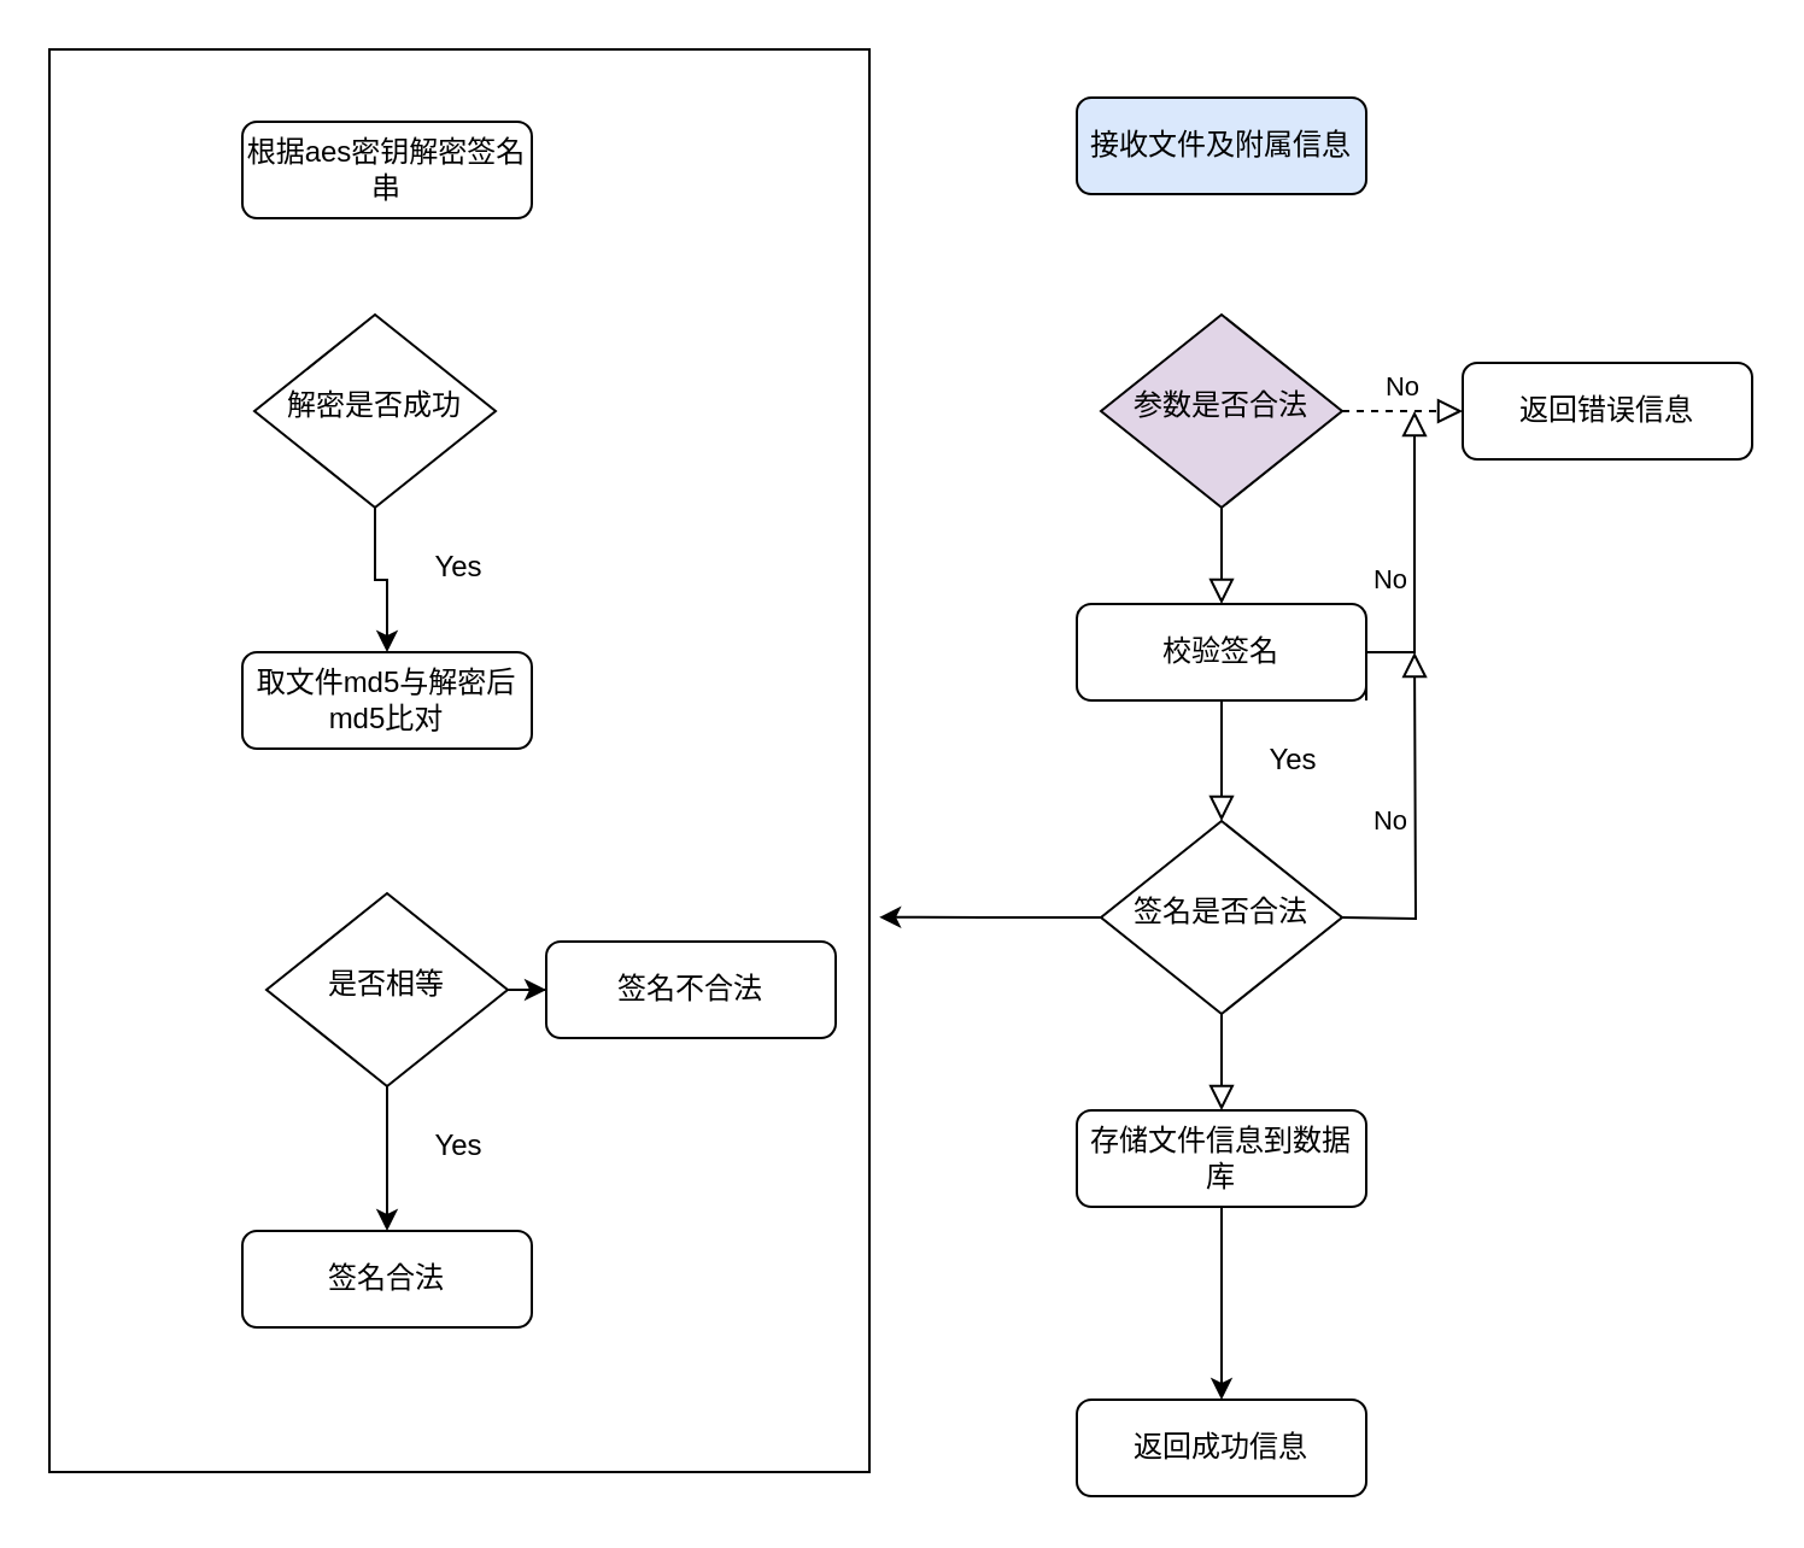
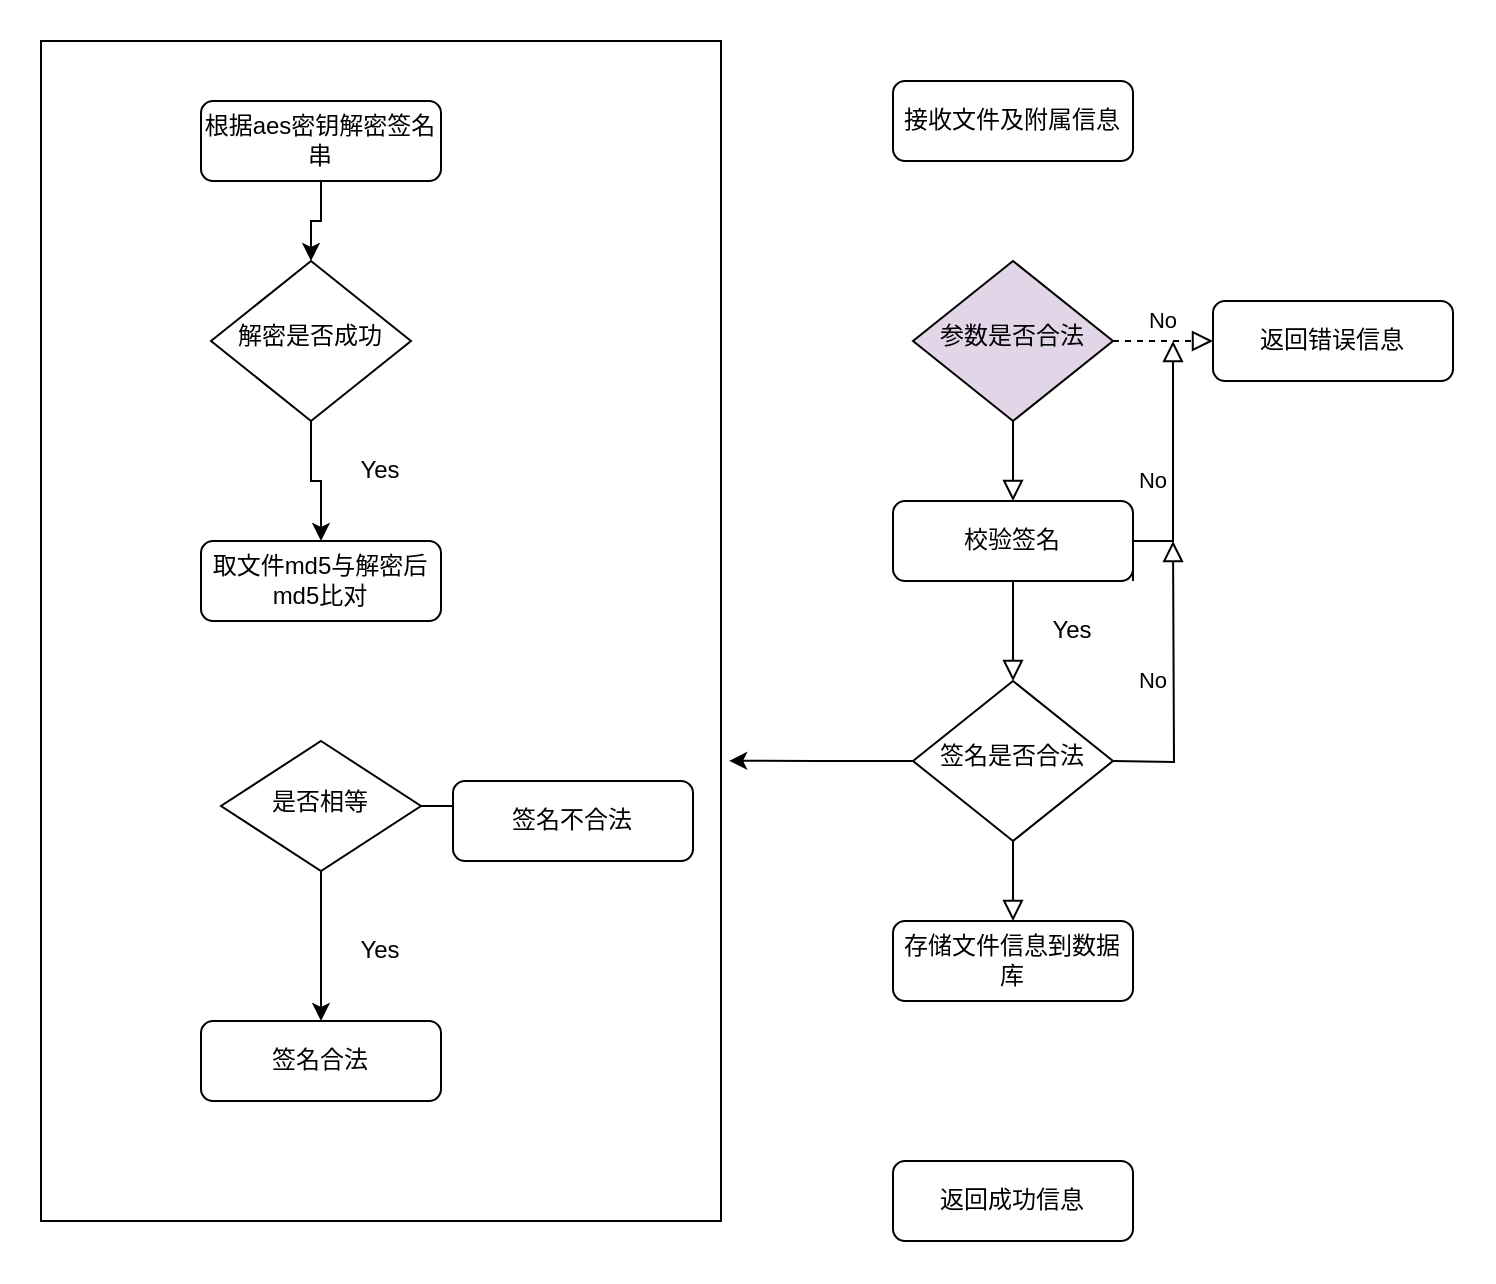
  <mxCell id="0" />
  <mxCell id="1" parent="0" />
  <mxCell id="2" value="" style="whiteSpace=wrap;html=1;" vertex="1" parent="1"><mxGeometry x="20" y="20" width="340" height="590" as="geometry" /></mxCell>
- <mxCell id="3" value="接收文件及附属信息" style="rounded=1;whiteSpace=wrap;html=1;fontSize=12;glass=0;strokeWidth=1;shadow=0;fillColor=#dae8fc;" parent="1" vertex="1"><mxGeometry x="446" y="40" width="120" height="40" as="geometry" /></mxCell>
+ <mxCell id="3" value="接收文件及附属信息" style="rounded=1;whiteSpace=wrap;html=1;fontSize=12;glass=0;strokeWidth=1;shadow=0;" parent="1" vertex="1"><mxGeometry x="446" y="40" width="120" height="40" as="geometry" /></mxCell>
  <mxCell id="4" value="Yes" style="rounded=0;html=1;jettySize=auto;orthogonalLoop=1;fontSize=11;endArrow=block;endFill=0;endSize=8;strokeWidth=1;shadow=0;labelBackgroundColor=none;edgeStyle=orthogonalEdgeStyle;" parent="1" source="6" edge="1"><mxGeometry y="30" relative="1" as="geometry"><mxPoint as="offset" /><mxPoint x="506" y="250" as="targetPoint" /></mxGeometry></mxCell>
  <mxCell id="5" value="No" style="edgeStyle=orthogonalEdgeStyle;rounded=0;html=1;jettySize=auto;orthogonalLoop=1;fontSize=11;endArrow=block;endFill=0;endSize=8;strokeWidth=1;shadow=0;labelBackgroundColor=none;dashed=1;" parent="1" source="6" target="7" edge="1"><mxGeometry y="10" relative="1" as="geometry"><mxPoint as="offset" /></mxGeometry></mxCell>
  <mxCell id="6" value="参数是否合法" style="rhombus;whiteSpace=wrap;html=1;shadow=0;fontFamily=Helvetica;fontSize=12;align=center;strokeWidth=1;spacing=6;spacingTop=-4;fillColor=#e1d5e7;" parent="1" vertex="1"><mxGeometry x="456" y="130" width="100" height="80" as="geometry" /></mxCell>
  <mxCell id="7" value="返回错误信息" style="rounded=1;whiteSpace=wrap;html=1;fontSize=12;glass=0;strokeWidth=1;shadow=0;" parent="1" vertex="1"><mxGeometry x="606" y="150" width="120" height="40" as="geometry" /></mxCell>
  <mxCell id="8" value="No" style="edgeStyle=orthogonalEdgeStyle;rounded=0;html=1;jettySize=auto;orthogonalLoop=1;fontSize=11;endArrow=block;endFill=0;endSize=8;strokeWidth=1;shadow=0;labelBackgroundColor=none;" parent="1" edge="1"><mxGeometry y="10" relative="1" as="geometry"><mxPoint as="offset" /><mxPoint x="566" y="290" as="sourcePoint" /><mxPoint x="586" y="170" as="targetPoint" /><Array as="points"><mxPoint x="566" y="270" /><mxPoint x="586" y="270" /></Array></mxGeometry></mxCell>
- <mxCell id="9" value="" style="edgeStyle=orthogonalEdgeStyle;rounded=0;orthogonalLoop=1;jettySize=auto;html=1;" edge="1" parent="1" source="10" target="18"><mxGeometry relative="1" as="geometry" /></mxCell>
  <mxCell id="10" value="存储文件信息到数据库" style="rounded=1;whiteSpace=wrap;html=1;fontSize=12;glass=0;strokeWidth=1;shadow=0;" parent="1" vertex="1"><mxGeometry x="446" y="460" width="120" height="40" as="geometry" /></mxCell>
  <mxCell id="11" value="校验签名" style="rounded=1;whiteSpace=wrap;html=1;fontSize=12;glass=0;strokeWidth=1;shadow=0;" vertex="1" parent="1"><mxGeometry x="446" y="250" width="120" height="40" as="geometry" /></mxCell>
  <mxCell id="12" value="" style="rounded=0;html=1;jettySize=auto;orthogonalLoop=1;fontSize=11;endArrow=block;endFill=0;endSize=8;strokeWidth=1;shadow=0;labelBackgroundColor=none;edgeStyle=orthogonalEdgeStyle;" edge="1" parent="1" target="15"><mxGeometry relative="1" as="geometry"><mxPoint x="506" y="290" as="sourcePoint" /><Array as="points"><mxPoint x="506" y="310" /><mxPoint x="506" y="310" /></Array></mxGeometry></mxCell>
  <mxCell id="13" value="Yes" style="rounded=0;html=1;jettySize=auto;orthogonalLoop=1;fontSize=11;endArrow=block;endFill=0;endSize=8;strokeWidth=1;shadow=0;labelBackgroundColor=none;edgeStyle=orthogonalEdgeStyle;" edge="1" parent="1" source="15"><mxGeometry y="30" relative="1" as="geometry"><mxPoint as="offset" /><mxPoint x="506" y="460" as="targetPoint" /></mxGeometry></mxCell>
  <mxCell id="14" value="" style="edgeStyle=orthogonalEdgeStyle;rounded=0;orthogonalLoop=1;jettySize=auto;html=1;entryX=1.012;entryY=0.61;entryDx=0;entryDy=0;entryPerimeter=0;" edge="1" parent="1" source="15" target="2"><mxGeometry relative="1" as="geometry" /></mxCell>
  <mxCell id="15" value="签名是否合法" style="rhombus;whiteSpace=wrap;html=1;shadow=0;fontFamily=Helvetica;fontSize=12;align=center;strokeWidth=1;spacing=6;spacingTop=-4;" vertex="1" parent="1"><mxGeometry x="456" y="340" width="100" height="80" as="geometry" /></mxCell>
  <mxCell id="16" value="No" style="edgeStyle=orthogonalEdgeStyle;rounded=0;html=1;jettySize=auto;orthogonalLoop=1;fontSize=11;endArrow=block;endFill=0;endSize=8;strokeWidth=1;shadow=0;labelBackgroundColor=none;" edge="1" parent="1"><mxGeometry y="10" relative="1" as="geometry"><mxPoint as="offset" /><mxPoint x="556" y="380" as="sourcePoint" /><mxPoint x="586" y="270" as="targetPoint" /></mxGeometry></mxCell>
  <mxCell id="17" value="Yes" style="text;strokeColor=none;align=center;fillColor=none;html=1;verticalAlign=middle;whiteSpace=wrap;rounded=0;" vertex="1" parent="1"><mxGeometry x="506" y="300" width="60" height="30" as="geometry" /></mxCell>
  <mxCell id="18" value="返回成功信息" style="rounded=1;whiteSpace=wrap;html=1;fontSize=12;glass=0;strokeWidth=1;shadow=0;" vertex="1" parent="1"><mxGeometry x="446" y="580" width="120" height="40" as="geometry" /></mxCell>
+ <mxCell id="19" value="" style="edgeStyle=orthogonalEdgeStyle;rounded=0;orthogonalLoop=1;jettySize=auto;html=1;" edge="1" parent="1" source="20" target="22"><mxGeometry relative="1" as="geometry" /></mxCell>
  <mxCell id="20" value="根据aes密钥解密签名串" style="rounded=1;whiteSpace=wrap;html=1;fontSize=12;glass=0;strokeWidth=1;shadow=0;" vertex="1" parent="1"><mxGeometry x="100" y="50" width="120" height="40" as="geometry" /></mxCell>
  <mxCell id="21" value="" style="edgeStyle=orthogonalEdgeStyle;rounded=0;orthogonalLoop=1;jettySize=auto;html=1;" edge="1" parent="1" source="22" target="23"><mxGeometry relative="1" as="geometry" /></mxCell>
  <mxCell id="22" value="解密是否成功" style="rhombus;whiteSpace=wrap;html=1;shadow=0;fontFamily=Helvetica;fontSize=12;align=center;strokeWidth=1;spacing=6;spacingTop=-4;" vertex="1" parent="1"><mxGeometry x="105" y="130" width="100" height="80" as="geometry" /></mxCell>
  <mxCell id="23" value="取文件md5与解密后md5比对" style="rounded=1;whiteSpace=wrap;html=1;fontSize=12;glass=0;strokeWidth=1;shadow=0;" vertex="1" parent="1"><mxGeometry x="100" y="270" width="120" height="40" as="geometry" /></mxCell>
  <mxCell id="24" value="Yes" style="text;strokeColor=none;align=center;fillColor=none;html=1;verticalAlign=middle;whiteSpace=wrap;rounded=0;" vertex="1" parent="1"><mxGeometry x="160" y="220" width="60" height="30" as="geometry" /></mxCell>
  <mxCell id="25" value="" style="edgeStyle=orthogonalEdgeStyle;rounded=0;orthogonalLoop=1;jettySize=auto;html=1;" edge="1" parent="1" source="27" target="28"><mxGeometry relative="1" as="geometry" /></mxCell>
  <mxCell id="26" value="" style="edgeStyle=orthogonalEdgeStyle;rounded=0;orthogonalLoop=1;jettySize=auto;html=1;" edge="1" parent="1" source="27" target="30"><mxGeometry relative="1" as="geometry" /></mxCell>
- <mxCell id="27" value="是否相等" style="rhombus;whiteSpace=wrap;html=1;shadow=0;fontFamily=Helvetica;fontSize=12;align=center;strokeWidth=1;spacing=6;spacingTop=-4;" vertex="1" parent="1"><mxGeometry x="110" y="370" width="100" height="80" as="geometry" /></mxCell>
+ <mxCell id="27" value="是否相等" style="rhombus;whiteSpace=wrap;html=1;shadow=0;fontFamily=Helvetica;fontSize=12;align=center;strokeWidth=1;spacing=6;spacingTop=-4;" vertex="1" parent="1"><mxGeometry x="110" y="370" width="100" height="65" as="geometry" /></mxCell>
  <mxCell id="28" value="签名合法" style="rounded=1;whiteSpace=wrap;html=1;fontSize=12;glass=0;strokeWidth=1;shadow=0;" vertex="1" parent="1"><mxGeometry x="100" y="510" width="120" height="40" as="geometry" /></mxCell>
  <mxCell id="29" value="Yes" style="text;strokeColor=none;align=center;fillColor=none;html=1;verticalAlign=middle;whiteSpace=wrap;rounded=0;" vertex="1" parent="1"><mxGeometry x="160" y="460" width="60" height="30" as="geometry" /></mxCell>
  <mxCell id="30" value="签名不合法" style="rounded=1;whiteSpace=wrap;html=1;fontSize=12;glass=0;strokeWidth=1;shadow=0;" vertex="1" parent="1"><mxGeometry x="226" y="390" width="120" height="40" as="geometry" /></mxCell>
